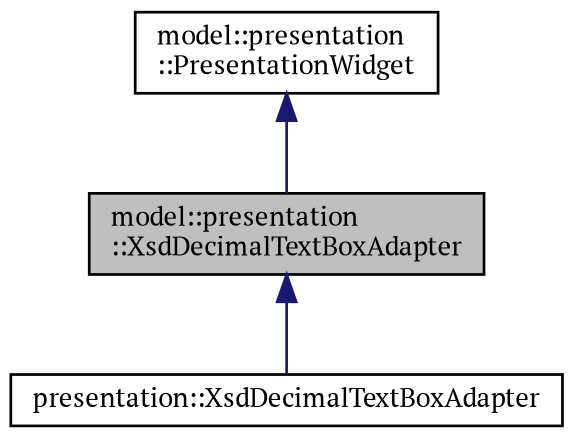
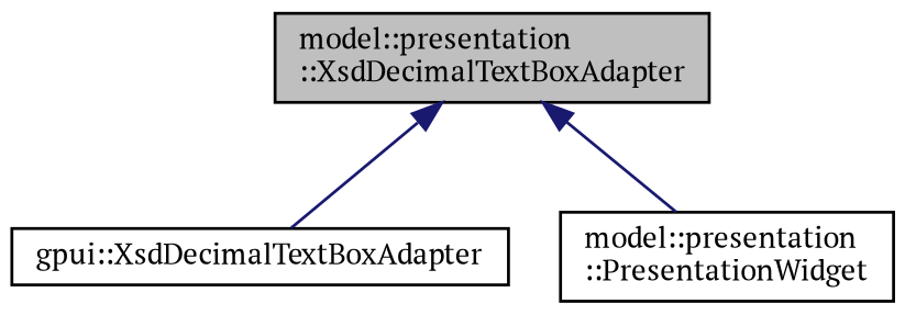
  digraph {
    fontname="PT Serif"
    node [color=black fillcolor=white fontname="PT Serif" fontsize=10 shape=record style=filled]
    edge [color=midnightblue dir=back fontname="PT Serif" fontsize=10 labelfontname=Helvetica labelfontsize=10 style=solid]
    n1 [fillcolor=grey75 fontcolor=black height=0.2 label="model::presentation\l::XsdDecimalTextBoxAdapter" width=0.4]
-   n2 [height=0.2 label="presentation::XsdDecimalTextBoxAdapter" width=0.4]
+   n2 [height=0.2 label="gpui::XsdDecimalTextBoxAdapter" width=0.4]
    n3 [height=0.2 label="model::presentation\l::PresentationWidget" width=0.4]
    n1 -> n2
-   n3 -> n1
+   n1 -> n3
  }
